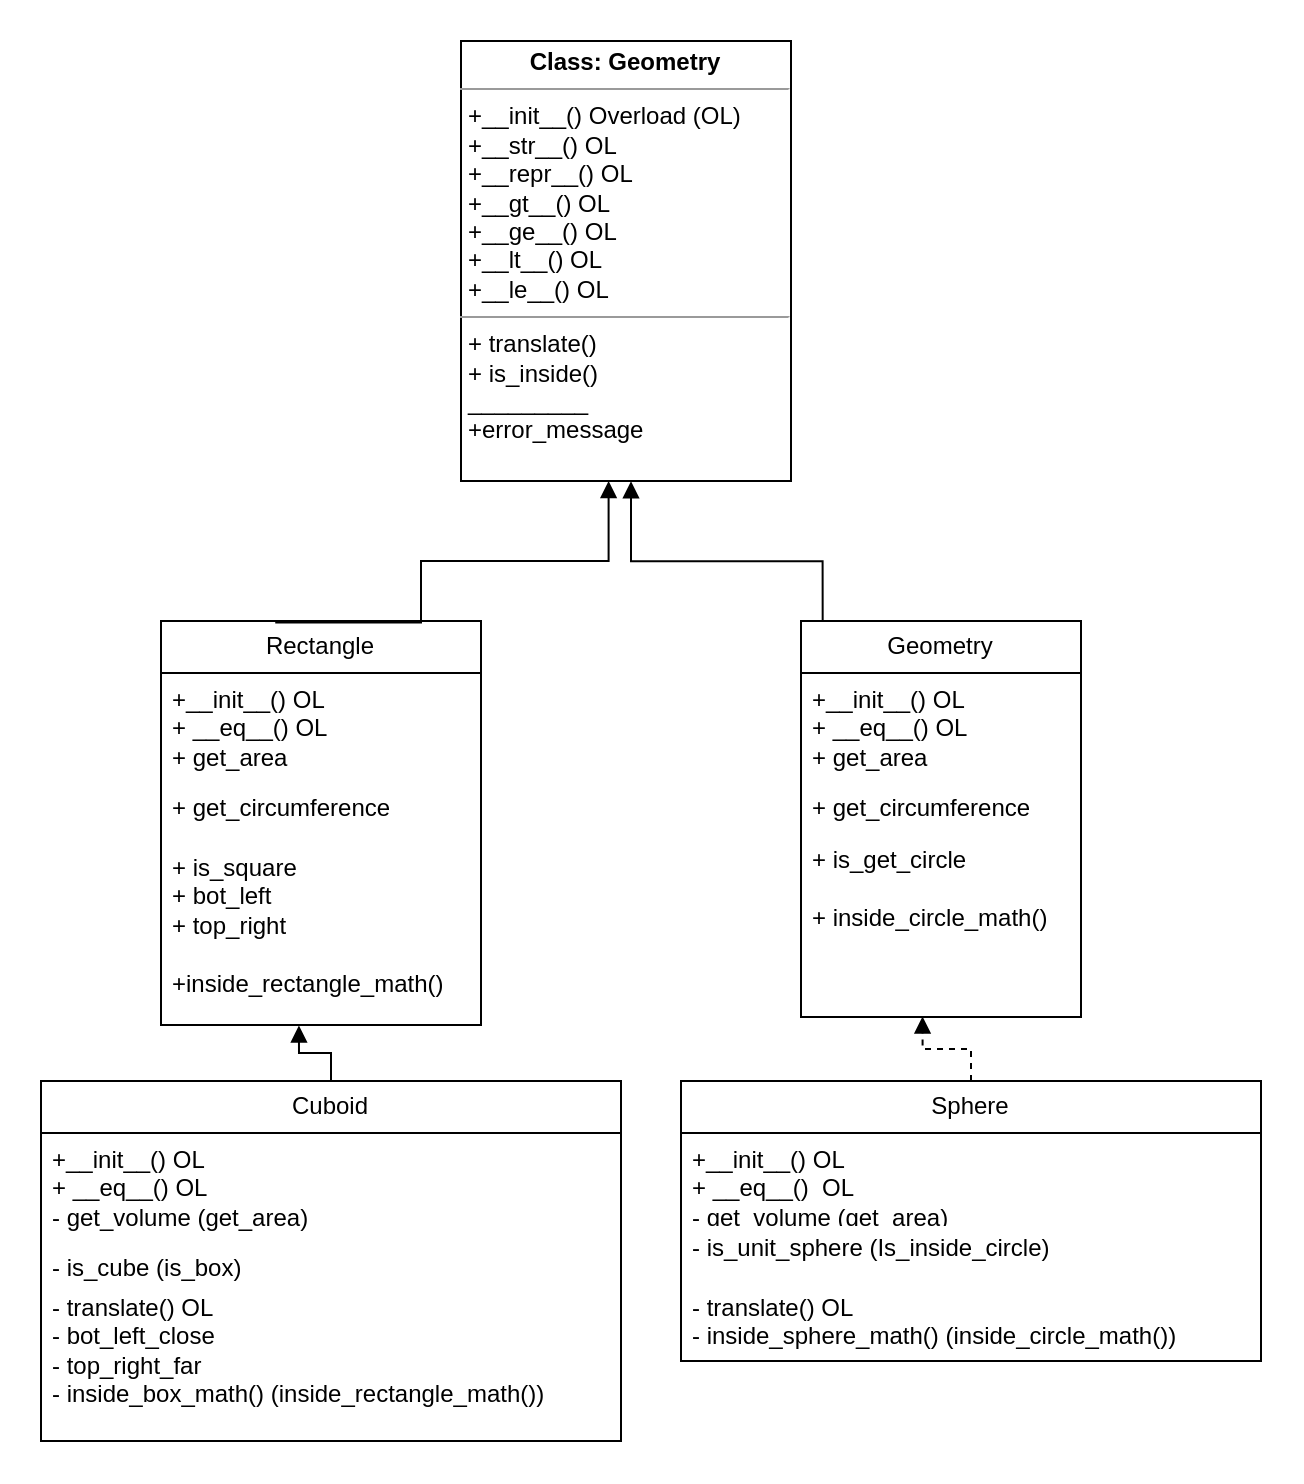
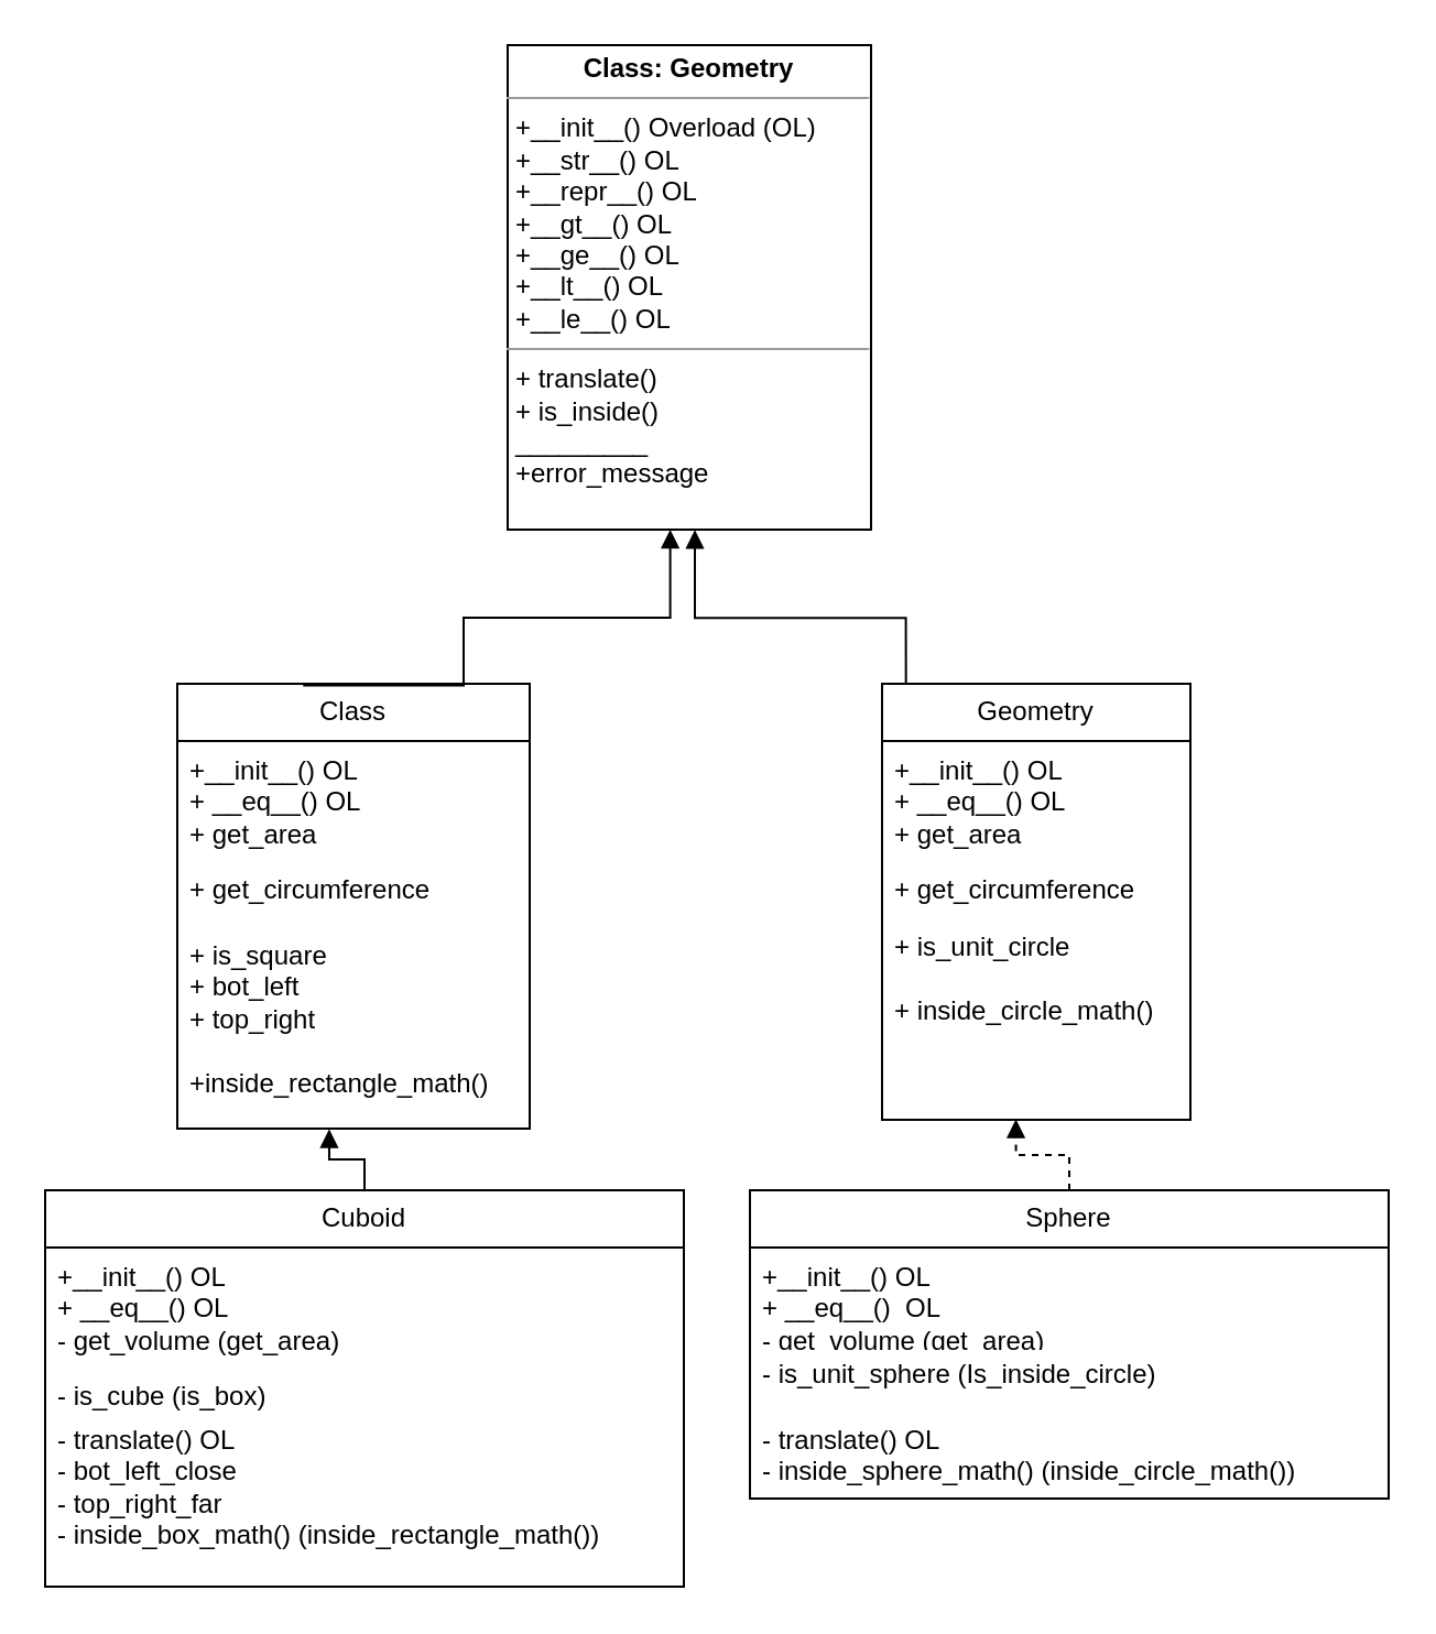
  <mxCell id="0" />
  <mxCell id="1" parent="0" />
  <mxCell id="2" value="&lt;p style=&quot;margin:0px;margin-top:4px;text-align:center;&quot;&gt;&lt;b&gt;Class: Geometry&lt;br&gt;&lt;/b&gt;&lt;/p&gt;&lt;hr size=&quot;1&quot;&gt;&lt;p style=&quot;margin:0px;margin-left:4px;&quot;&gt;+__init__() Overload (OL)&lt;br&gt;&lt;/p&gt;&lt;p style=&quot;margin:0px;margin-left:4px;&quot;&gt;+__str__() OL&lt;br&gt;&lt;/p&gt;&lt;p style=&quot;margin:0px;margin-left:4px;&quot;&gt;+__repr__() OL&lt;/p&gt;&lt;p style=&quot;margin:0px;margin-left:4px;&quot;&gt;+__gt__() OL&lt;/p&gt;&lt;p style=&quot;margin:0px;margin-left:4px;&quot;&gt;+__ge__() OL&lt;/p&gt;&lt;p style=&quot;margin:0px;margin-left:4px;&quot;&gt;+__lt__() OL&lt;/p&gt;&lt;p style=&quot;margin:0px;margin-left:4px;&quot;&gt;+__le__() OL&lt;/p&gt;&lt;hr size=&quot;1&quot;&gt;&lt;p style=&quot;margin:0px;margin-left:4px;&quot;&gt;+ translate()&lt;/p&gt;&lt;p style=&quot;margin:0px;margin-left:4px;&quot;&gt;+ is_inside()&lt;/p&gt;&lt;p style=&quot;margin:0px;margin-left:4px;&quot;&gt;_________&lt;/p&gt;&lt;p style=&quot;margin:0px;margin-left:4px;&quot;&gt;+error_message&lt;br&gt;&lt;/p&gt;" style="verticalAlign=top;align=left;overflow=fill;fontSize=12;fontFamily=Helvetica;html=1;whiteSpace=wrap;" parent="1" vertex="1"><mxGeometry x="230" y="20" width="165" height="220" as="geometry" /></mxCell>
- <mxCell id="3" value="&lt;div&gt;Rectangle&lt;/div&gt;" style="swimlane;fontStyle=0;childLayout=stackLayout;horizontal=1;startSize=26;fillColor=none;horizontalStack=0;resizeParent=1;resizeParentMax=0;resizeLast=0;collapsible=1;marginBottom=0;whiteSpace=wrap;html=1;" parent="1" vertex="1"><mxGeometry x="80" y="310" width="160" height="202" as="geometry" /></mxCell>
+ <mxCell id="3" value="&lt;div&gt;Class&lt;/div&gt;" style="swimlane;fontStyle=0;childLayout=stackLayout;horizontal=1;startSize=26;fillColor=none;horizontalStack=0;resizeParent=1;resizeParentMax=0;resizeLast=0;collapsible=1;marginBottom=0;whiteSpace=wrap;html=1;" parent="1" vertex="1"><mxGeometry x="80" y="310" width="160" height="202" as="geometry" /></mxCell>
  <mxCell id="4" value="&lt;div&gt;+__init__() OL&lt;/div&gt;&lt;div&gt;+ __eq__() OL&lt;/div&gt;&lt;div&gt;+ get_area&lt;br&gt;&lt;/div&gt;" style="text;strokeColor=none;fillColor=none;align=left;verticalAlign=top;spacingLeft=4;spacingRight=4;overflow=hidden;rotatable=0;points=[[0,0.5],[1,0.5]];portConstraint=eastwest;whiteSpace=wrap;html=1;" parent="3" vertex="1"><mxGeometry y="26" width="160" height="54" as="geometry" /></mxCell>
  <mxCell id="5" value="+ get_circumference" style="text;strokeColor=none;fillColor=none;align=left;verticalAlign=top;spacingLeft=4;spacingRight=4;overflow=hidden;rotatable=0;points=[[0,0.5],[1,0.5]];portConstraint=eastwest;whiteSpace=wrap;html=1;" parent="3" vertex="1"><mxGeometry y="80" width="160" height="30" as="geometry" /></mxCell>
  <mxCell id="6" value="&lt;div&gt;+ is_square&lt;/div&gt;&lt;div&gt;+ bot_left&lt;/div&gt;&lt;div&gt;+ top_right&lt;/div&gt;&lt;div&gt;&lt;br&gt;&lt;/div&gt;&lt;div&gt;+inside_rectangle_math()&lt;br&gt;&lt;/div&gt;" style="text;strokeColor=none;fillColor=none;align=left;verticalAlign=top;spacingLeft=4;spacingRight=4;overflow=hidden;rotatable=0;points=[[0,0.5],[1,0.5]];portConstraint=eastwest;whiteSpace=wrap;html=1;" parent="3" vertex="1"><mxGeometry y="110" width="160" height="92" as="geometry" /></mxCell>
  <mxCell id="7" value="Geometry" style="swimlane;fontStyle=0;childLayout=stackLayout;horizontal=1;startSize=26;fillColor=none;horizontalStack=0;resizeParent=1;resizeParentMax=0;resizeLast=0;collapsible=1;marginBottom=0;whiteSpace=wrap;html=1;" parent="1" vertex="1"><mxGeometry x="400" y="310" width="140" height="198" as="geometry"><mxRectangle x="440" y="240" width="70" height="30" as="alternateBounds" /></mxGeometry></mxCell>
  <mxCell id="8" value="+__init__() OL&lt;div&gt;+ __eq__() OL&lt;/div&gt;&lt;div&gt;+ get_area&lt;br&gt;&lt;/div&gt;" style="text;strokeColor=none;fillColor=none;align=left;verticalAlign=top;spacingLeft=4;spacingRight=4;overflow=hidden;rotatable=0;points=[[0,0.5],[1,0.5]];portConstraint=eastwest;whiteSpace=wrap;html=1;" parent="7" vertex="1"><mxGeometry y="26" width="140" height="54" as="geometry" /></mxCell>
  <mxCell id="9" value="+ get_circumference" style="text;strokeColor=none;fillColor=none;align=left;verticalAlign=top;spacingLeft=4;spacingRight=4;overflow=hidden;rotatable=0;points=[[0,0.5],[1,0.5]];portConstraint=eastwest;whiteSpace=wrap;html=1;" parent="7" vertex="1"><mxGeometry y="80" width="140" height="26" as="geometry" /></mxCell>
- <mxCell id="10" value="&lt;div&gt;+ is_get_circle&lt;/div&gt;&lt;div&gt;&lt;br&gt;&lt;/div&gt;&lt;div&gt;+ inside_circle_math()&lt;br&gt;&lt;/div&gt;" style="text;strokeColor=none;fillColor=none;align=left;verticalAlign=top;spacingLeft=4;spacingRight=4;overflow=hidden;rotatable=0;points=[[0,0.5],[1,0.5]];portConstraint=eastwest;whiteSpace=wrap;html=1;" parent="7" vertex="1"><mxGeometry y="106" width="140" height="92" as="geometry" /></mxCell>
+ <mxCell id="10" value="&lt;div&gt;+ is_unit_circle&lt;/div&gt;&lt;div&gt;&lt;br&gt;&lt;/div&gt;&lt;div&gt;+ inside_circle_math()&lt;br&gt;&lt;/div&gt;" style="text;strokeColor=none;fillColor=none;align=left;verticalAlign=top;spacingLeft=4;spacingRight=4;overflow=hidden;rotatable=0;points=[[0,0.5],[1,0.5]];portConstraint=eastwest;whiteSpace=wrap;html=1;" parent="7" vertex="1"><mxGeometry y="106" width="140" height="92" as="geometry" /></mxCell>
  <mxCell id="11" value="&lt;div&gt;&lt;br&gt;&lt;/div&gt;" style="endArrow=block;endFill=1;html=1;edgeStyle=orthogonalEdgeStyle;align=left;verticalAlign=top;rounded=0;entryX=0.43;entryY=1.009;entryDx=0;entryDy=0;entryPerimeter=0;exitX=0.357;exitY=0.004;exitDx=0;exitDy=0;exitPerimeter=0;" parent="1" source="3" edge="1"><mxGeometry x="-1" relative="1" as="geometry"><mxPoint x="200" y="308.83" as="sourcePoint" /><mxPoint x="303.8" y="240" as="targetPoint" /><Array as="points"><mxPoint x="210" y="310" /><mxPoint x="210" y="280" /><mxPoint x="304" y="280" /></Array></mxGeometry></mxCell>
  <mxCell id="12" value="" style="endArrow=block;endFill=1;html=1;edgeStyle=orthogonalEdgeStyle;align=left;verticalAlign=top;rounded=0;entryX=0.553;entryY=1.031;entryDx=0;entryDy=0;entryPerimeter=0;exitX=0.638;exitY=-0.001;exitDx=0;exitDy=0;exitPerimeter=0;" parent="1" edge="1"><mxGeometry x="-1" relative="1" as="geometry"><mxPoint x="410.84" y="309.996" as="sourcePoint" /><mxPoint x="315" y="240.1" as="targetPoint" /><Array as="points"><mxPoint x="410.52" y="280.1" /><mxPoint x="315.52" y="280.1" /></Array></mxGeometry></mxCell>
  <mxCell id="13" value="Sphere" style="swimlane;fontStyle=0;childLayout=stackLayout;horizontal=1;startSize=26;fillColor=none;horizontalStack=0;resizeParent=1;resizeParentMax=0;resizeLast=0;collapsible=1;marginBottom=0;whiteSpace=wrap;html=1;" parent="1" vertex="1"><mxGeometry x="340" y="540" width="290" height="140" as="geometry"><mxRectangle x="440" y="240" width="70" height="30" as="alternateBounds" /></mxGeometry></mxCell>
  <mxCell id="14" value="&lt;div style=&quot;&quot;&gt;+__init__() OL&lt;/div&gt;&lt;div style=&quot;&quot;&gt;+ __eq__()&amp;nbsp; OL&lt;/div&gt;&lt;div&gt;- get_volume (get_area)&lt;br&gt;&lt;/div&gt;" style="text;strokeColor=none;fillColor=none;align=left;verticalAlign=top;spacingLeft=4;spacingRight=4;overflow=hidden;rotatable=0;points=[[0,0.5],[1,0.5]];portConstraint=eastwest;whiteSpace=wrap;html=1;" parent="13" vertex="1"><mxGeometry y="26" width="290" height="44" as="geometry" /></mxCell>
  <mxCell id="15" value="- is_unit_sphere (Is_inside_circle)" style="text;strokeColor=none;fillColor=none;align=left;verticalAlign=top;spacingLeft=4;spacingRight=4;overflow=hidden;rotatable=0;points=[[0,0.5],[1,0.5]];portConstraint=eastwest;whiteSpace=wrap;html=1;" parent="13" vertex="1"><mxGeometry y="70" width="290" height="30" as="geometry" /></mxCell>
  <mxCell id="16" value="&lt;div&gt;- translate() OL&lt;/div&gt;&lt;div&gt;- inside_sphere_math() (inside_circle_math())&lt;br&gt;&lt;/div&gt;&amp;nbsp;" style="text;strokeColor=none;fillColor=none;align=left;verticalAlign=top;spacingLeft=4;spacingRight=4;overflow=hidden;rotatable=0;points=[[0,0.5],[1,0.5]];portConstraint=eastwest;whiteSpace=wrap;html=1;" parent="13" vertex="1"><mxGeometry y="100" width="290" height="40" as="geometry" /></mxCell>
  <mxCell id="17" value="Cuboid" style="swimlane;fontStyle=0;childLayout=stackLayout;horizontal=1;startSize=26;fillColor=none;horizontalStack=0;resizeParent=1;resizeParentMax=0;resizeLast=0;collapsible=1;marginBottom=0;whiteSpace=wrap;html=1;" parent="1" vertex="1"><mxGeometry x="20" y="540" width="290" height="180" as="geometry"><mxRectangle x="440" y="240" width="70" height="30" as="alternateBounds" /></mxGeometry></mxCell>
  <mxCell id="18" value="&lt;div&gt;+__init__() OL&lt;/div&gt;&lt;div&gt;+ __eq__() OL&lt;/div&gt;&lt;div&gt;- get_volume (get_area)&lt;br&gt;&lt;/div&gt;" style="text;strokeColor=none;fillColor=none;align=left;verticalAlign=top;spacingLeft=4;spacingRight=4;overflow=hidden;rotatable=0;points=[[0,0.5],[1,0.5]];portConstraint=eastwest;whiteSpace=wrap;html=1;" parent="17" vertex="1"><mxGeometry y="26" width="290" height="54" as="geometry" /></mxCell>
  <mxCell id="19" value="- is_cube (is_box)" style="text;strokeColor=none;fillColor=none;align=left;verticalAlign=top;spacingLeft=4;spacingRight=4;overflow=hidden;rotatable=0;points=[[0,0.5],[1,0.5]];portConstraint=eastwest;whiteSpace=wrap;html=1;" parent="17" vertex="1"><mxGeometry y="80" width="290" height="20" as="geometry" /></mxCell>
  <mxCell id="20" value="&lt;div&gt;- translate() OL&lt;/div&gt;&lt;div&gt;- bot_left_close&lt;/div&gt;&lt;div&gt;- top_right_far&lt;/div&gt;&lt;div&gt;- inside_box_math() (inside_rectangle_math())&lt;br&gt;&lt;/div&gt;" style="text;strokeColor=none;fillColor=none;align=left;verticalAlign=top;spacingLeft=4;spacingRight=4;overflow=hidden;rotatable=0;points=[[0,0.5],[1,0.5]];portConstraint=eastwest;whiteSpace=wrap;html=1;" parent="17" vertex="1"><mxGeometry y="100" width="290" height="80" as="geometry" /></mxCell>
  <mxCell id="21" value="" style="endArrow=block;endFill=1;html=1;edgeStyle=orthogonalEdgeStyle;align=left;verticalAlign=top;rounded=0;exitX=0.5;exitY=0;exitDx=0;exitDy=0;entryX=0.431;entryY=1.003;entryDx=0;entryDy=0;entryPerimeter=0;" parent="1" source="17" target="6" edge="1"><mxGeometry x="-1" relative="1" as="geometry"><mxPoint x="340" y="450" as="sourcePoint" /><mxPoint x="140" y="490" as="targetPoint" /></mxGeometry></mxCell>
  <mxCell id="22" value="" style="endArrow=block;endFill=1;html=1;edgeStyle=orthogonalEdgeStyle;align=left;verticalAlign=top;rounded=0;entryX=0.434;entryY=0.997;entryDx=0;entryDy=0;entryPerimeter=0;dashed=1;" parent="1" target="10" edge="1" source="13"><mxGeometry x="-1" relative="1" as="geometry"><mxPoint x="421" y="540" as="sourcePoint" /><mxPoint x="463" y="484" as="targetPoint" /></mxGeometry></mxCell>
